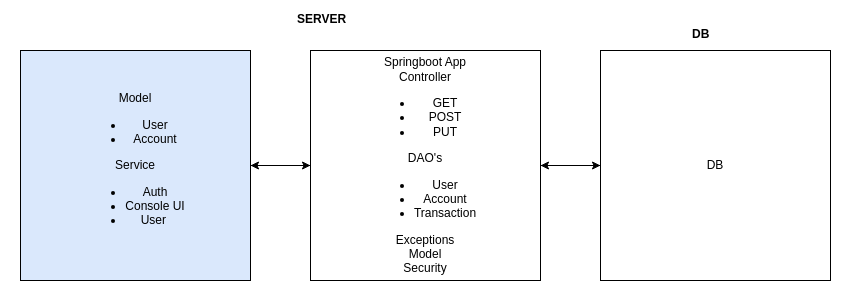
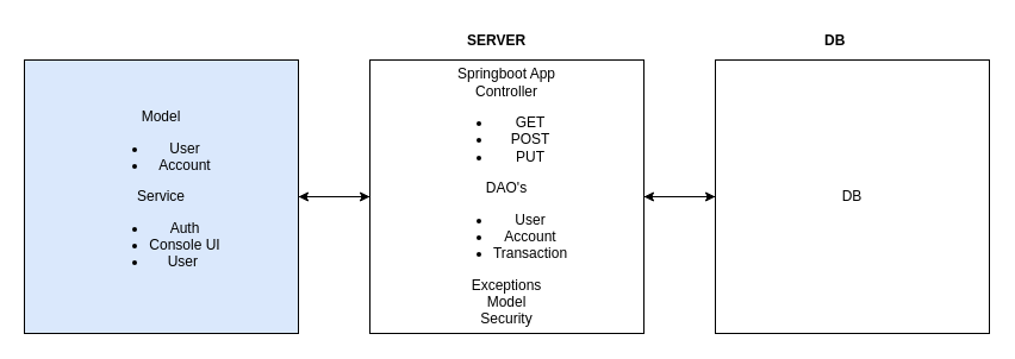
  <mxCell id="0" />
  <mxCell id="1" parent="0" />
  <mxCell id="2" style="edgeStyle=orthogonalEdgeStyle;rounded=0;orthogonalLoop=1;jettySize=auto;html=1;entryX=0;entryY=0.5;entryDx=0;entryDy=0;" parent="1" source="3" target="6" edge="1"><mxGeometry relative="1" as="geometry" /></mxCell>
  <mxCell id="3" value="Model&lt;br&gt;&lt;ul&gt;&lt;li&gt;User&lt;/li&gt;&lt;li&gt;Account&lt;/li&gt;&lt;/ul&gt;&lt;div&gt;Service&lt;/div&gt;&lt;div&gt;&lt;ul&gt;&lt;li&gt;Auth&lt;/li&gt;&lt;li&gt;Console UI&lt;/li&gt;&lt;li&gt;User&amp;nbsp;&lt;/li&gt;&lt;/ul&gt;&lt;/div&gt;" style="whiteSpace=wrap;html=1;aspect=fixed;fillColor=#dae8fc;" parent="1" vertex="1"><mxGeometry y="50" width="230" height="230" as="geometry" x="20" /></mxCell>
  <mxCell id="4" style="edgeStyle=orthogonalEdgeStyle;rounded=0;orthogonalLoop=1;jettySize=auto;html=1;" parent="1" source="6" target="3" edge="1"><mxGeometry relative="1" as="geometry" /></mxCell>
  <mxCell id="5" value="" style="edgeStyle=orthogonalEdgeStyle;rounded=0;orthogonalLoop=1;jettySize=auto;html=1;" parent="1" source="6" target="8" edge="1"><mxGeometry relative="1" as="geometry" /></mxCell>
  <mxCell id="6" value="Springboot App&lt;br&gt;Controller&lt;br&gt;&lt;ul&gt;&lt;li&gt;GET&lt;/li&gt;&lt;li&gt;POST&lt;br&gt;&lt;/li&gt;&lt;li&gt;PUT&lt;/li&gt;&lt;/ul&gt;DAO's&lt;br&gt;&lt;ul&gt;&lt;li&gt;User&lt;/li&gt;&lt;li&gt;Account&lt;/li&gt;&lt;li&gt;Transaction&lt;/li&gt;&lt;/ul&gt;Exceptions&lt;br&gt;Model&lt;br&gt;Security" style="whiteSpace=wrap;html=1;aspect=fixed;" parent="1" vertex="1"><mxGeometry x="310" y="50" width="230" height="230" as="geometry" /></mxCell>
  <mxCell id="7" style="edgeStyle=orthogonalEdgeStyle;rounded=0;orthogonalLoop=1;jettySize=auto;html=1;" parent="1" source="8" target="6" edge="1"><mxGeometry relative="1" as="geometry" /></mxCell>
  <mxCell id="8" value="DB" style="whiteSpace=wrap;html=1;aspect=fixed;" parent="1" vertex="1"><mxGeometry x="600" y="50" width="230" height="230" as="geometry" /></mxCell>
- <mxCell id="9" value="&lt;b style=&quot;color: rgb(0, 0, 0); font-family: Helvetica; font-size: 12px; font-style: normal; font-variant-ligatures: normal; font-variant-caps: normal; letter-spacing: normal; orphans: 2; text-align: center; text-indent: 0px; text-transform: none; widows: 2; word-spacing: 0px; -webkit-text-stroke-width: 0px; text-decoration-thickness: initial; text-decoration-style: initial; text-decoration-color: initial;&quot;&gt;SERVER&lt;/b&gt;" style="text;whiteSpace=wrap;html=1;" parent="1" vertex="1"><mxGeometry x="295" y="5" width="70" height="30" as="geometry" /></mxCell>
+ <mxCell id="9" value="&lt;b style=&quot;color: rgb(0, 0, 0); font-family: Helvetica; font-size: 12px; font-style: normal; font-variant-ligatures: normal; font-variant-caps: normal; letter-spacing: normal; orphans: 2; text-align: center; text-indent: 0px; text-transform: none; widows: 2; word-spacing: 0px; -webkit-text-stroke-width: 0px; text-decoration-thickness: initial; text-decoration-style: initial; text-decoration-color: initial;&quot;&gt;SERVER&lt;/b&gt;" style="text;whiteSpace=wrap;html=1;" parent="1" vertex="1"><mxGeometry x="390" y="20" width="70" height="30" as="geometry" /></mxCell>
  <mxCell id="10" value="&lt;b style=&quot;color: rgb(0, 0, 0); font-family: Helvetica; font-size: 12px; font-style: normal; font-variant-ligatures: normal; font-variant-caps: normal; letter-spacing: normal; orphans: 2; text-align: center; text-indent: 0px; text-transform: none; widows: 2; word-spacing: 0px; -webkit-text-stroke-width: 0px; text-decoration-thickness: initial; text-decoration-style: initial; text-decoration-color: initial;&quot;&gt;DB&lt;/b&gt;" style="text;whiteSpace=wrap;html=1;" parent="1" vertex="1"><mxGeometry x="690" y="20" width="70" height="30" as="geometry" /></mxCell>
